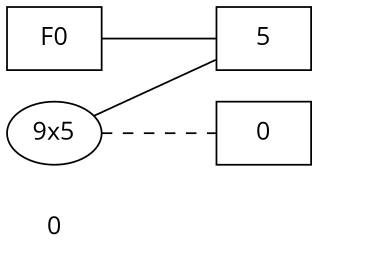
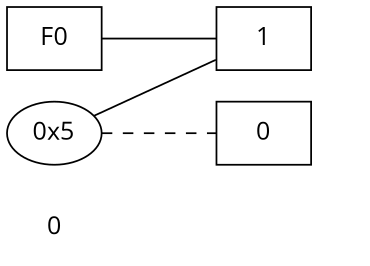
  digraph {
    fontname="Open Sans"
    rankdir=LR
    node [fontname="Open Sans" shape=box]
    edge [dir=none fontname="Open Sans"]
    "CONST NODES" [shape=plaintext style=invis]
    " 0 " [shape=plaintext]
    F0
-   "0x5" [label="9x5" shape=""]
+   "0x5" [shape=""]
    n5 [label=0]
-   n6 [label=5]
+   n6 [label=1]
    subgraph sub_1 {
      "CONST NODES"
      " 0 "
    }
    subgraph sub_2 {
      rank=same
      F0
    }
    subgraph sub_3 {
      rank=same
      " 0 "
      "0x5"
    }
    subgraph sub_4 {
      rank=same
      "CONST NODES"
      subgraph sub_5 {
        rank=same
        n5
        n6
      }
    }
    " 0 " -> "CONST NODES" [style=invis]
    F0 -> n6 [style=solid]
    "0x5" -> n5 [style=dashed]
    "0x5" -> n6
  }
